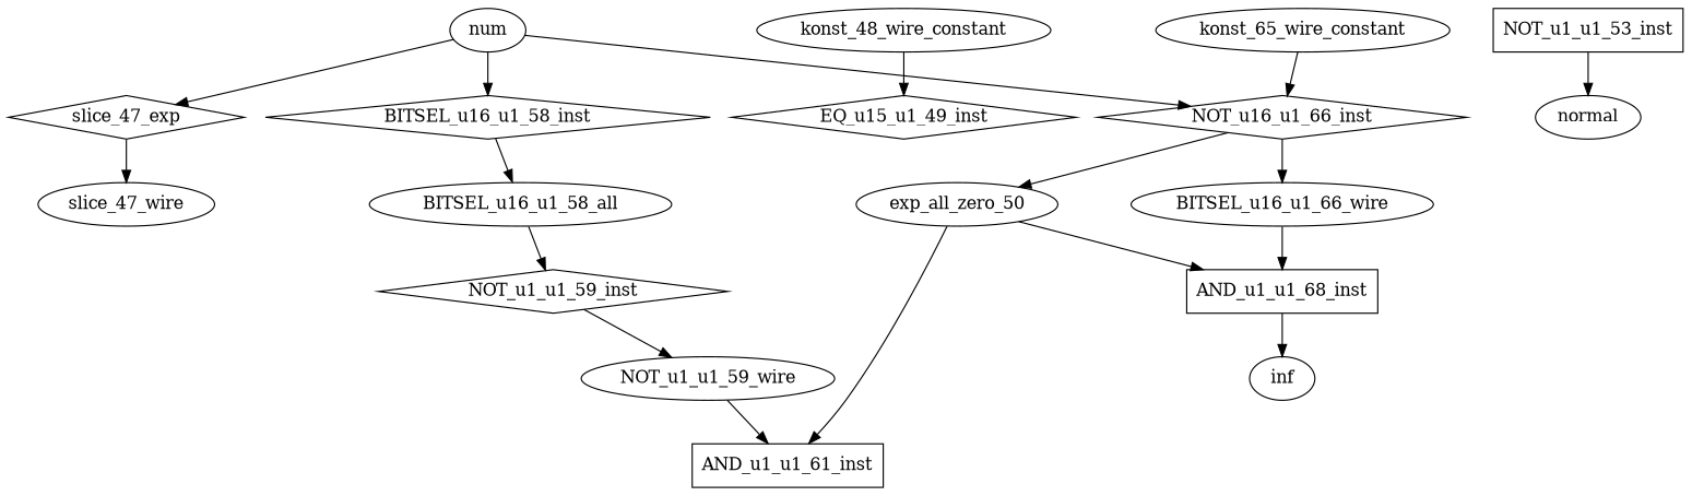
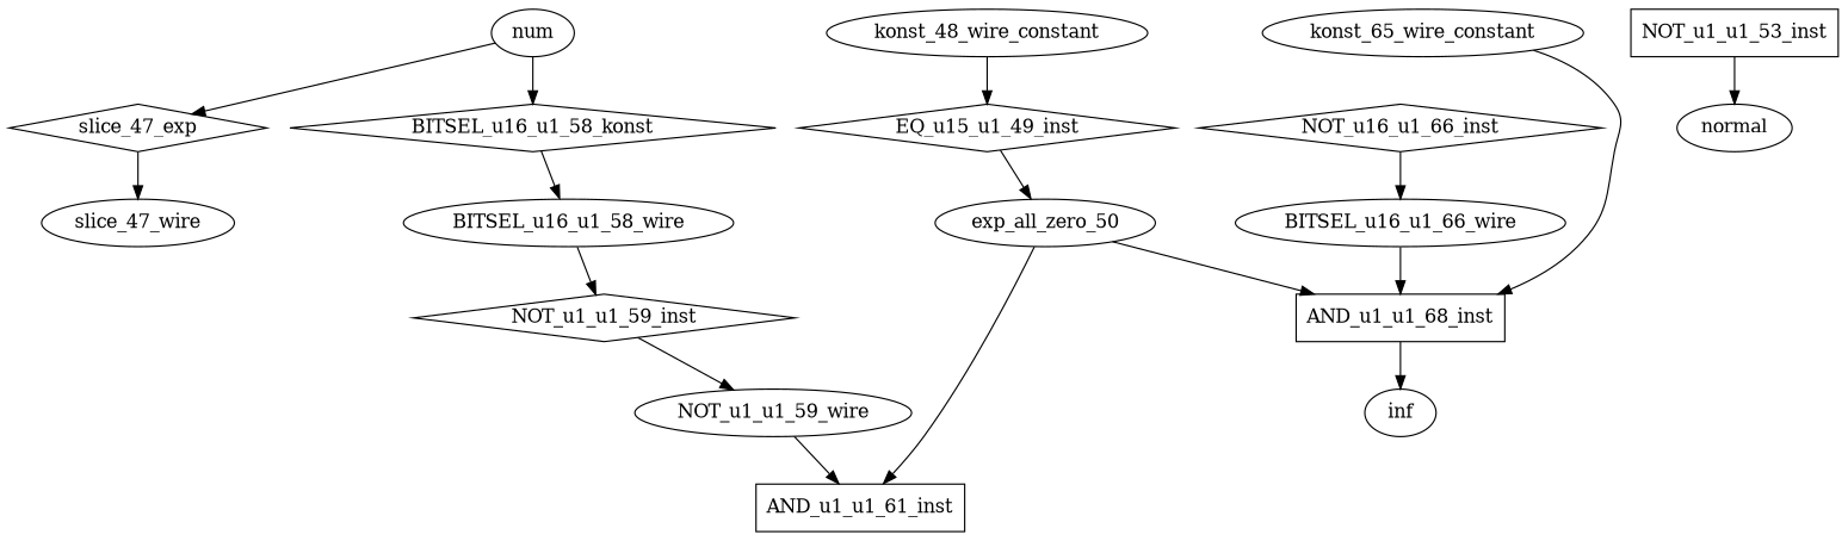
  digraph {
    node [shape=ellipse]
    NOT_u1_u1_59_inst [shape=diamond]
-   BITSEL_u16_u1_58_wire [label=BITSEL_u16_u1_58_all]
+   BITSEL_u16_u1_58_wire
    NOT_u1_u1_59_wire
    AND_u1_u1_68_inst [shape=rectangle]
    BITSEL_u16_u1_66_wire
    inf [shape=""]
    AND_u1_u1_61_inst [shape=rectangle]
    exp_all_zero_50
    NOT_u1_u1_53_inst [shape=rectangle]
    normal [shape=""]
    EQ_u15_u1_49_inst [shape=diamond]
    konst_48_wire_constant
-   BITSEL_u16_u1_58_inst [shape=diamond]
+   BITSEL_u16_u1_58_inst [shape=diamond label=BITSEL_u16_u1_58_konst]
    n14 [label=NOT_u16_u1_66_inst shape=diamond]
    konst_65_wire_constant
    num [shape=""]
    n17 [label=slice_47_exp shape=diamond]
    slice_47_wire
    NOT_u1_u1_59_inst -> NOT_u1_u1_59_wire
    BITSEL_u16_u1_58_wire -> NOT_u1_u1_59_inst
    NOT_u1_u1_59_wire -> AND_u1_u1_61_inst
    AND_u1_u1_68_inst -> inf
    BITSEL_u16_u1_66_wire -> AND_u1_u1_68_inst
    exp_all_zero_50 -> AND_u1_u1_68_inst
    exp_all_zero_50 -> AND_u1_u1_61_inst
    NOT_u1_u1_53_inst -> normal
-   n14 -> exp_all_zero_50
+   EQ_u15_u1_49_inst -> exp_all_zero_50
    konst_48_wire_constant -> EQ_u15_u1_49_inst
    BITSEL_u16_u1_58_inst -> BITSEL_u16_u1_58_wire
    n14 -> BITSEL_u16_u1_66_wire
-   konst_65_wire_constant -> n14
+   konst_65_wire_constant -> AND_u1_u1_68_inst
    num -> BITSEL_u16_u1_58_inst
-   num -> n14
    num -> n17
    n17 -> slice_47_wire
  }
